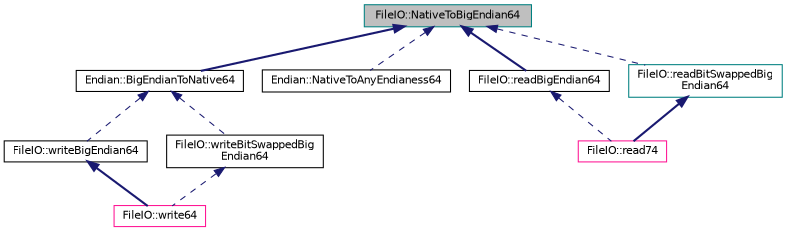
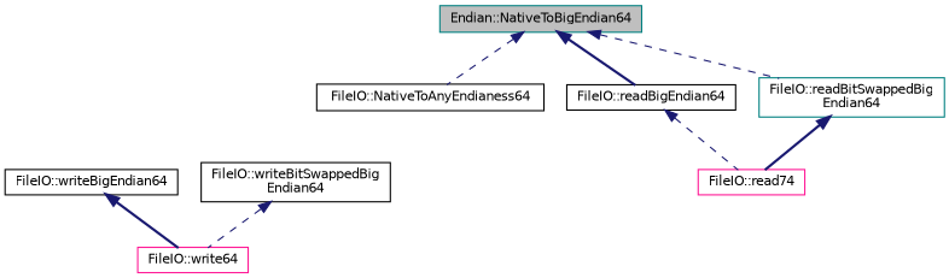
  digraph {
    rankdir=TB
    node [color=black fillcolor=white fontname=Helvetica fontsize=10 shape=record style=filled]
    edge [color=midnightblue dir=back fontname=Helvetica fontsize=10 labelfontname=Helvetica labelfontsize=10 style=dashed]
-   n1 [color=teal fillcolor=grey75 fontcolor=black height=0.2 label="FileIO::NativeToBigEndian64" width=0.4]
-   n2 [height=0.2 label="Endian::BigEndianToNative64" width=0.4]
-   n3 [height=0.2 label="Endian::NativeToAnyEndianess64" width=0.4]
+   n1 [color=teal fillcolor=grey75 fontcolor=black height=0.2 label="Endian::NativeToBigEndian64" width=0.4]
+   n3 [height=0.2 label="FileIO::NativeToAnyEndianess64" width=0.4]
    n4 [height=0.2 label="FileIO::readBigEndian64" width=0.4]
    n5 [color=teal height=0.2 label="FileIO::readBitSwappedBig\lEndian64" width=0.4]
    n6 [height=0.2 label="FileIO::writeBigEndian64" width=0.4]
    n7 [height=0.2 label="FileIO::writeBitSwappedBig\lEndian64" width=0.4]
    n8 [color=deeppink height=0.2 label="FileIO::read74" width=0.4]
    n9 [color=deeppink height=0.2 label="FileIO::write64" width=0.4]
-   n1 -> n2 [style=bold]
    n1 -> n3
    n1 -> n4 [style=bold]
    n1 -> n5
-   n2 -> n6
-   n2 -> n7
    n4 -> n8
    n5 -> n8 [style=bold]
    n6 -> n9 [style=bold]
    n7 -> n9
  }
